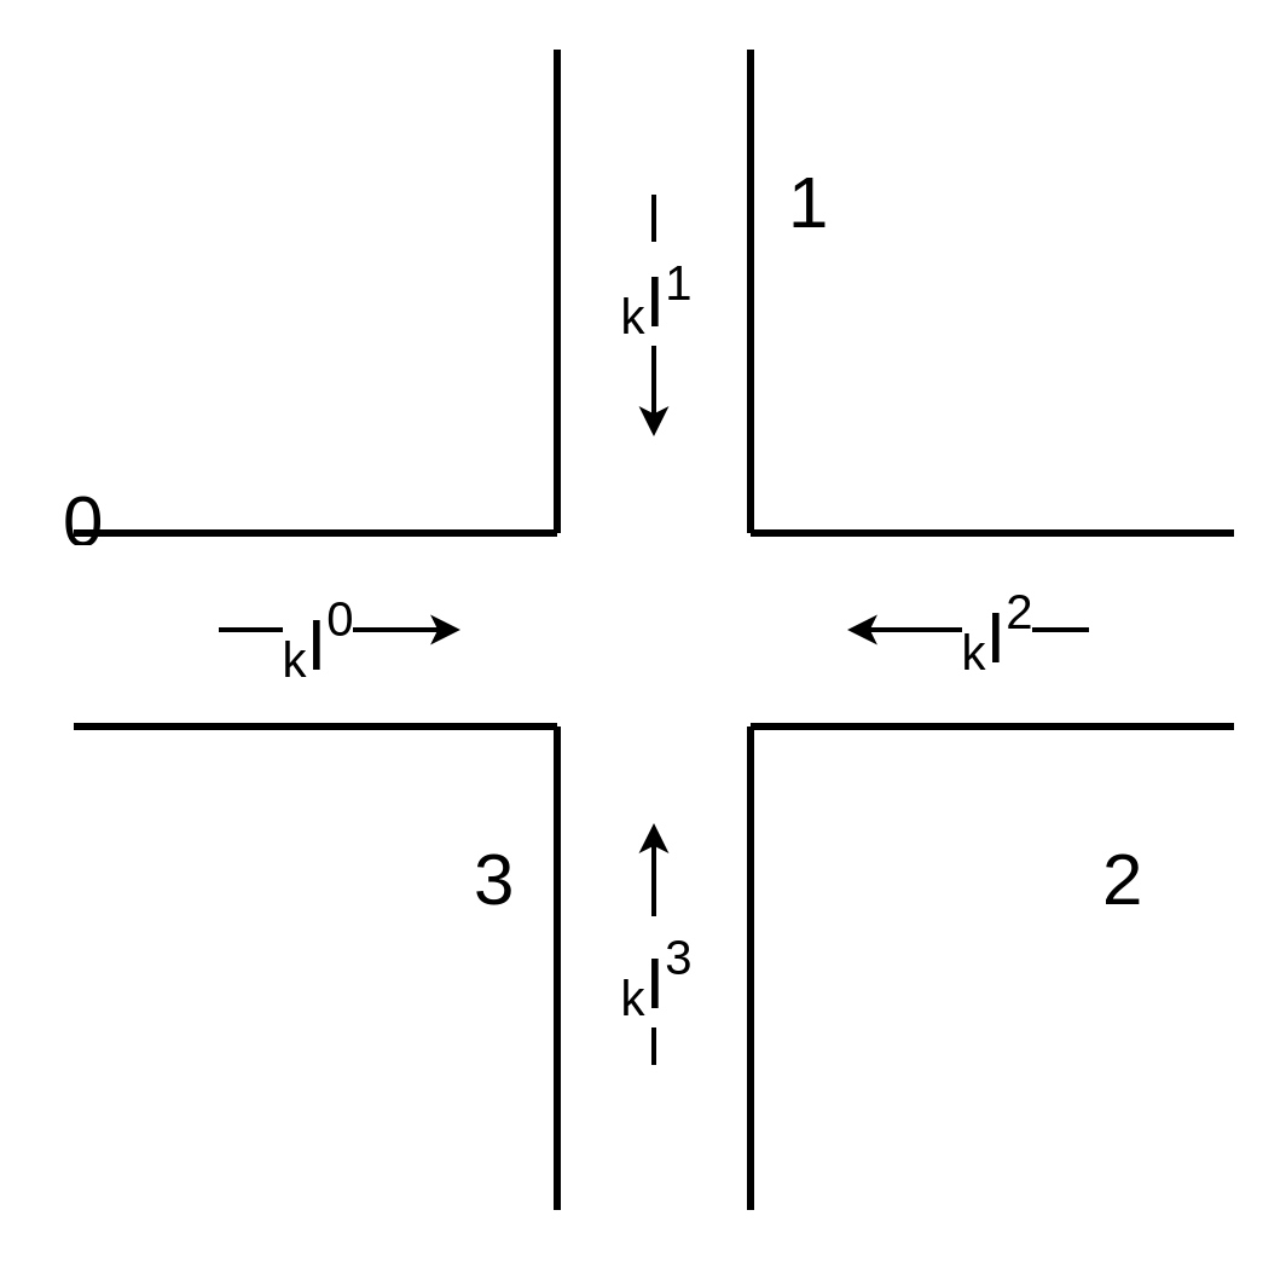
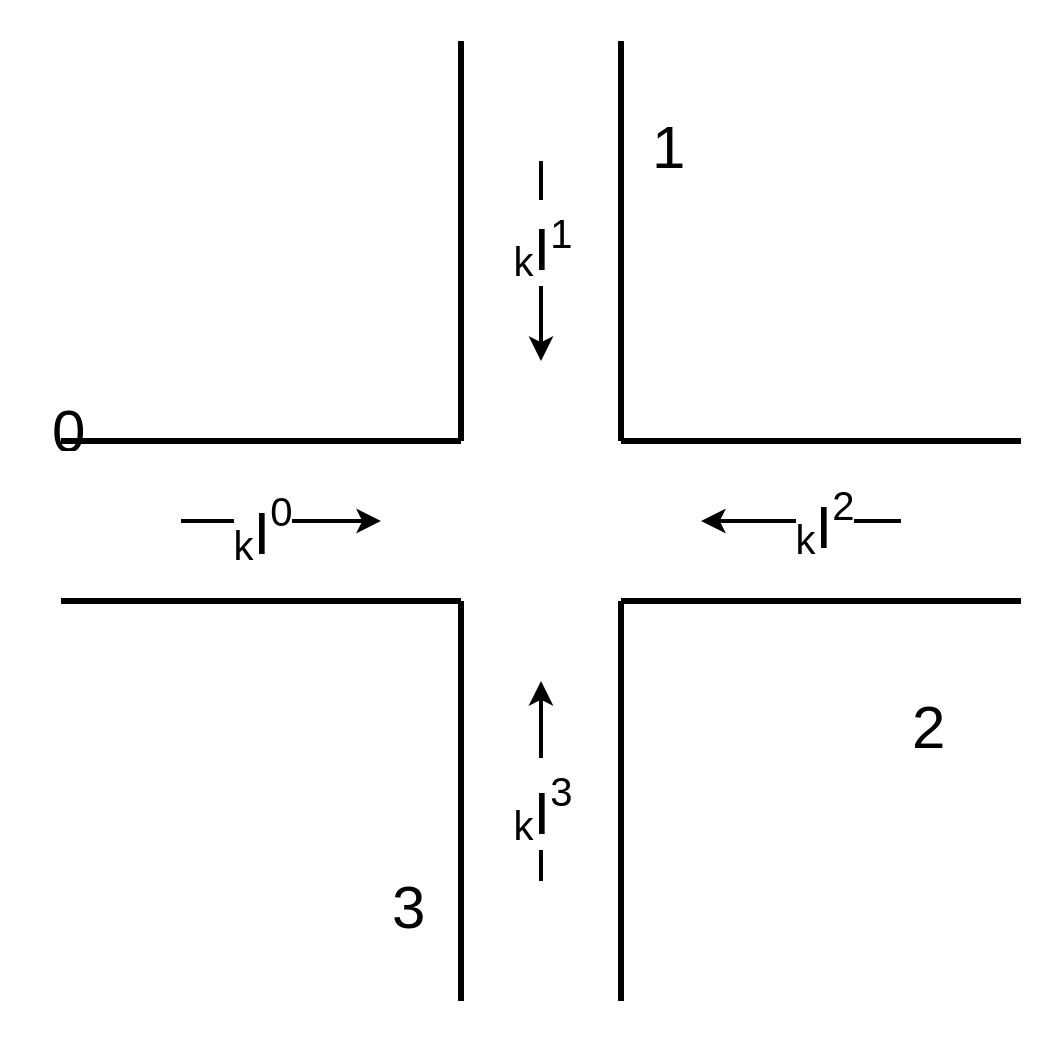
  <mxCell id="0" />
  <mxCell id="1" parent="0" />
  <mxCell id="2" value="" style="endArrow=none;html=1;rounded=0;strokeWidth=3;" parent="1" edge="1"><mxGeometry width="50" height="50" relative="1" as="geometry"><mxPoint x="30" y="220" as="sourcePoint" /><mxPoint x="230" y="220" as="targetPoint" /></mxGeometry></mxCell>
  <mxCell id="3" value="" style="endArrow=none;html=1;rounded=0;strokeWidth=3;" parent="1" edge="1"><mxGeometry width="50" height="50" relative="1" as="geometry"><mxPoint x="30" y="300" as="sourcePoint" /><mxPoint x="230" y="300" as="targetPoint" /></mxGeometry></mxCell>
  <mxCell id="4" value="" style="endArrow=none;html=1;rounded=0;strokeWidth=3;" parent="1" edge="1"><mxGeometry width="50" height="50" relative="1" as="geometry"><mxPoint x="230" y="300" as="sourcePoint" /><mxPoint x="230" y="500" as="targetPoint" /></mxGeometry></mxCell>
  <mxCell id="5" value="" style="endArrow=none;html=1;rounded=0;strokeWidth=3;" parent="1" edge="1"><mxGeometry width="50" height="50" relative="1" as="geometry"><mxPoint x="310" y="300" as="sourcePoint" /><mxPoint x="310" y="500" as="targetPoint" /></mxGeometry></mxCell>
  <mxCell id="6" value="" style="endArrow=none;html=1;rounded=0;strokeWidth=3;" parent="1" edge="1"><mxGeometry width="50" height="50" relative="1" as="geometry"><mxPoint x="230" y="20" as="sourcePoint" /><mxPoint x="230" y="220" as="targetPoint" /></mxGeometry></mxCell>
  <mxCell id="7" value="" style="endArrow=none;html=1;rounded=0;strokeWidth=3;" parent="1" edge="1"><mxGeometry width="50" height="50" relative="1" as="geometry"><mxPoint x="310" y="20" as="sourcePoint" /><mxPoint x="310" y="220" as="targetPoint" /></mxGeometry></mxCell>
  <mxCell id="8" value="" style="endArrow=none;html=1;rounded=0;strokeWidth=3;" parent="1" edge="1"><mxGeometry width="50" height="50" relative="1" as="geometry"><mxPoint x="310" y="220" as="sourcePoint" /><mxPoint x="510" y="220" as="targetPoint" /></mxGeometry></mxCell>
  <mxCell id="9" value="" style="endArrow=none;html=1;rounded=0;strokeWidth=3;" parent="1" edge="1"><mxGeometry width="50" height="50" relative="1" as="geometry"><mxPoint x="310" y="300" as="sourcePoint" /><mxPoint x="510" y="300" as="targetPoint" /></mxGeometry></mxCell>
  <mxCell id="10" value="" style="endArrow=classic;html=1;rounded=0;strokeWidth=2;startArrow=none;startFill=0;endFill=1;" parent="1" edge="1"><mxGeometry width="50" height="50" relative="1" as="geometry"><mxPoint x="270" y="440" as="sourcePoint" /><mxPoint x="270" y="340" as="targetPoint" /></mxGeometry></mxCell>
  <mxCell id="11" value="&lt;font style=&quot;font-size: 30px&quot;&gt;&lt;font size=&quot;1&quot;&gt;&lt;sub style=&quot;font-size: 20px&quot;&gt;&lt;font style=&quot;font-size: 30px&quot;&gt;&lt;font size=&quot;1&quot;&gt;&lt;sub style=&quot;font-size: 20px&quot;&gt;k&lt;/sub&gt;&lt;/font&gt;I&lt;/font&gt;&lt;/sub&gt;&lt;/font&gt;&lt;sup&gt;&lt;font size=&quot;1&quot;&gt;&lt;span style=&quot;font-size: 20px&quot;&gt;3&lt;/span&gt;&lt;/font&gt;&lt;/sup&gt;&lt;/font&gt;" style="edgeLabel;html=1;align=center;verticalAlign=middle;resizable=0;points=[];fontSize=20;" parent="10" vertex="1" connectable="0"><mxGeometry x="0.283" y="-1" relative="1" as="geometry"><mxPoint x="-1" y="24" as="offset" /></mxGeometry></mxCell>
  <mxCell id="12" value="" style="endArrow=none;html=1;rounded=0;strokeWidth=2;startArrow=classic;startFill=1;endFill=0;" parent="1" edge="1"><mxGeometry width="50" height="50" relative="1" as="geometry"><mxPoint x="270" y="180" as="sourcePoint" /><mxPoint x="270" y="80" as="targetPoint" /></mxGeometry></mxCell>
  <mxCell id="13" value="&lt;font style=&quot;font-size: 30px&quot;&gt;&lt;font size=&quot;1&quot;&gt;&lt;sub style=&quot;font-size: 20px&quot;&gt;k&lt;/sub&gt;&lt;/font&gt;I&lt;sup&gt;&lt;font size=&quot;1&quot;&gt;&lt;span style=&quot;font-size: 20px&quot;&gt;1&lt;/span&gt;&lt;/font&gt;&lt;/sup&gt;&lt;/font&gt;" style="edgeLabel;html=1;align=center;verticalAlign=middle;resizable=0;points=[];fontSize=20;" parent="12" vertex="1" connectable="0"><mxGeometry x="0.304" y="2" relative="1" as="geometry"><mxPoint x="2" y="5" as="offset" /></mxGeometry></mxCell>
  <mxCell id="14" value="" style="endArrow=classic;html=1;rounded=0;strokeWidth=2;startArrow=none;startFill=0;endFill=1;" parent="1" edge="1"><mxGeometry width="50" height="50" relative="1" as="geometry"><mxPoint x="90" y="260" as="sourcePoint" /><mxPoint x="190" y="260" as="targetPoint" /></mxGeometry></mxCell>
  <mxCell id="15" value="&lt;font style=&quot;font-size: 30px&quot;&gt;&lt;font size=&quot;1&quot;&gt;&lt;sub style=&quot;font-size: 20px&quot;&gt;&lt;font style=&quot;font-size: 30px&quot;&gt;&lt;font size=&quot;1&quot;&gt;&lt;sub style=&quot;font-size: 20px&quot;&gt;k&lt;/sub&gt;&lt;/font&gt;I&lt;/font&gt;&lt;/sub&gt;&lt;/font&gt;&lt;sup&gt;&lt;font size=&quot;1&quot;&gt;&lt;span style=&quot;font-size: 20px&quot;&gt;0&lt;/span&gt;&lt;/font&gt;&lt;/sup&gt;&lt;/font&gt;" style="edgeLabel;html=1;align=center;verticalAlign=middle;resizable=0;points=[];fontSize=20;" parent="14" vertex="1" connectable="0"><mxGeometry x="-0.212" relative="1" as="geometry"><mxPoint x="1" as="offset" /></mxGeometry></mxCell>
  <mxCell id="16" value="" style="endArrow=none;html=1;rounded=0;strokeWidth=2;endFill=0;startArrow=classic;startFill=1;" parent="1" edge="1"><mxGeometry width="50" height="50" relative="1" as="geometry"><mxPoint x="350" y="260" as="sourcePoint" /><mxPoint x="450" y="260" as="targetPoint" /></mxGeometry></mxCell>
  <mxCell id="17" value="&lt;font style=&quot;font-size: 30px&quot;&gt;&lt;font size=&quot;1&quot;&gt;&lt;sub style=&quot;font-size: 20px&quot;&gt;&lt;font style=&quot;font-size: 30px&quot;&gt;&lt;font size=&quot;1&quot;&gt;&lt;sub style=&quot;font-size: 20px&quot;&gt;k&lt;/sub&gt;&lt;/font&gt;I&lt;/font&gt;&lt;/sub&gt;&lt;/font&gt;&lt;sup&gt;&lt;font size=&quot;1&quot;&gt;&lt;span style=&quot;font-size: 20px&quot;&gt;2&lt;/span&gt;&lt;/font&gt;&lt;/sup&gt;&lt;/font&gt;" style="edgeLabel;html=1;align=center;verticalAlign=middle;resizable=0;points=[];" parent="16" vertex="1" connectable="0"><mxGeometry x="0.25" y="3" relative="1" as="geometry"><mxPoint x="-2" as="offset" /></mxGeometry></mxCell>
  <mxCell id="18" value="0" style="text;strokeColor=none;fillColor=none;align=left;verticalAlign=middle;spacingLeft=4;spacingRight=4;overflow=hidden;points=[[0,0.5],[1,0.5]];portConstraint=eastwest;rotatable=0;fontSize=30;" parent="1" vertex="1"><mxGeometry x="20" y="195" width="30" height="30" as="geometry" /></mxCell>
- <mxCell id="19" value="1" style="text;strokeColor=none;fillColor=none;align=left;verticalAlign=middle;spacingLeft=4;spacingRight=4;overflow=hidden;points=[[0,0.5],[1,0.5]];portConstraint=eastwest;rotatable=0;fontSize=30;" parent="1" vertex="1"><mxGeometry x="320" y="60" width="30" height="40" as="geometry" /></mxCell>
+ <mxCell id="19" value="1" style="text;strokeColor=none;fillColor=none;align=left;verticalAlign=middle;spacingLeft=4;spacingRight=4;overflow=hidden;points=[[0,0.5],[1,0.5]];portConstraint=eastwest;rotatable=0;fontSize=30;" parent="1" vertex="1"><mxGeometry x="320" y="50" width="30" height="40" as="geometry" /></mxCell>
  <mxCell id="20" value="2" style="text;strokeColor=none;fillColor=none;align=left;verticalAlign=middle;spacingLeft=4;spacingRight=4;overflow=hidden;points=[[0,0.5],[1,0.5]];portConstraint=eastwest;rotatable=0;fontSize=30;" parent="1" vertex="1"><mxGeometry x="450" y="340" width="30" height="40" as="geometry" /></mxCell>
- <mxCell id="21" value="3" style="text;strokeColor=none;fillColor=none;align=left;verticalAlign=middle;spacingLeft=4;spacingRight=4;overflow=hidden;points=[[0,0.5],[1,0.5]];portConstraint=eastwest;rotatable=0;fontSize=30;" parent="1" vertex="1"><mxGeometry x="190" y="340" width="30" height="40" as="geometry" /></mxCell>
+ <mxCell id="21" value="3" style="text;strokeColor=none;fillColor=none;align=left;verticalAlign=middle;spacingLeft=4;spacingRight=4;overflow=hidden;points=[[0,0.5],[1,0.5]];portConstraint=eastwest;rotatable=0;fontSize=30;" parent="1" vertex="1"><mxGeometry x="190" y="430" width="30" height="40" as="geometry" /></mxCell>
